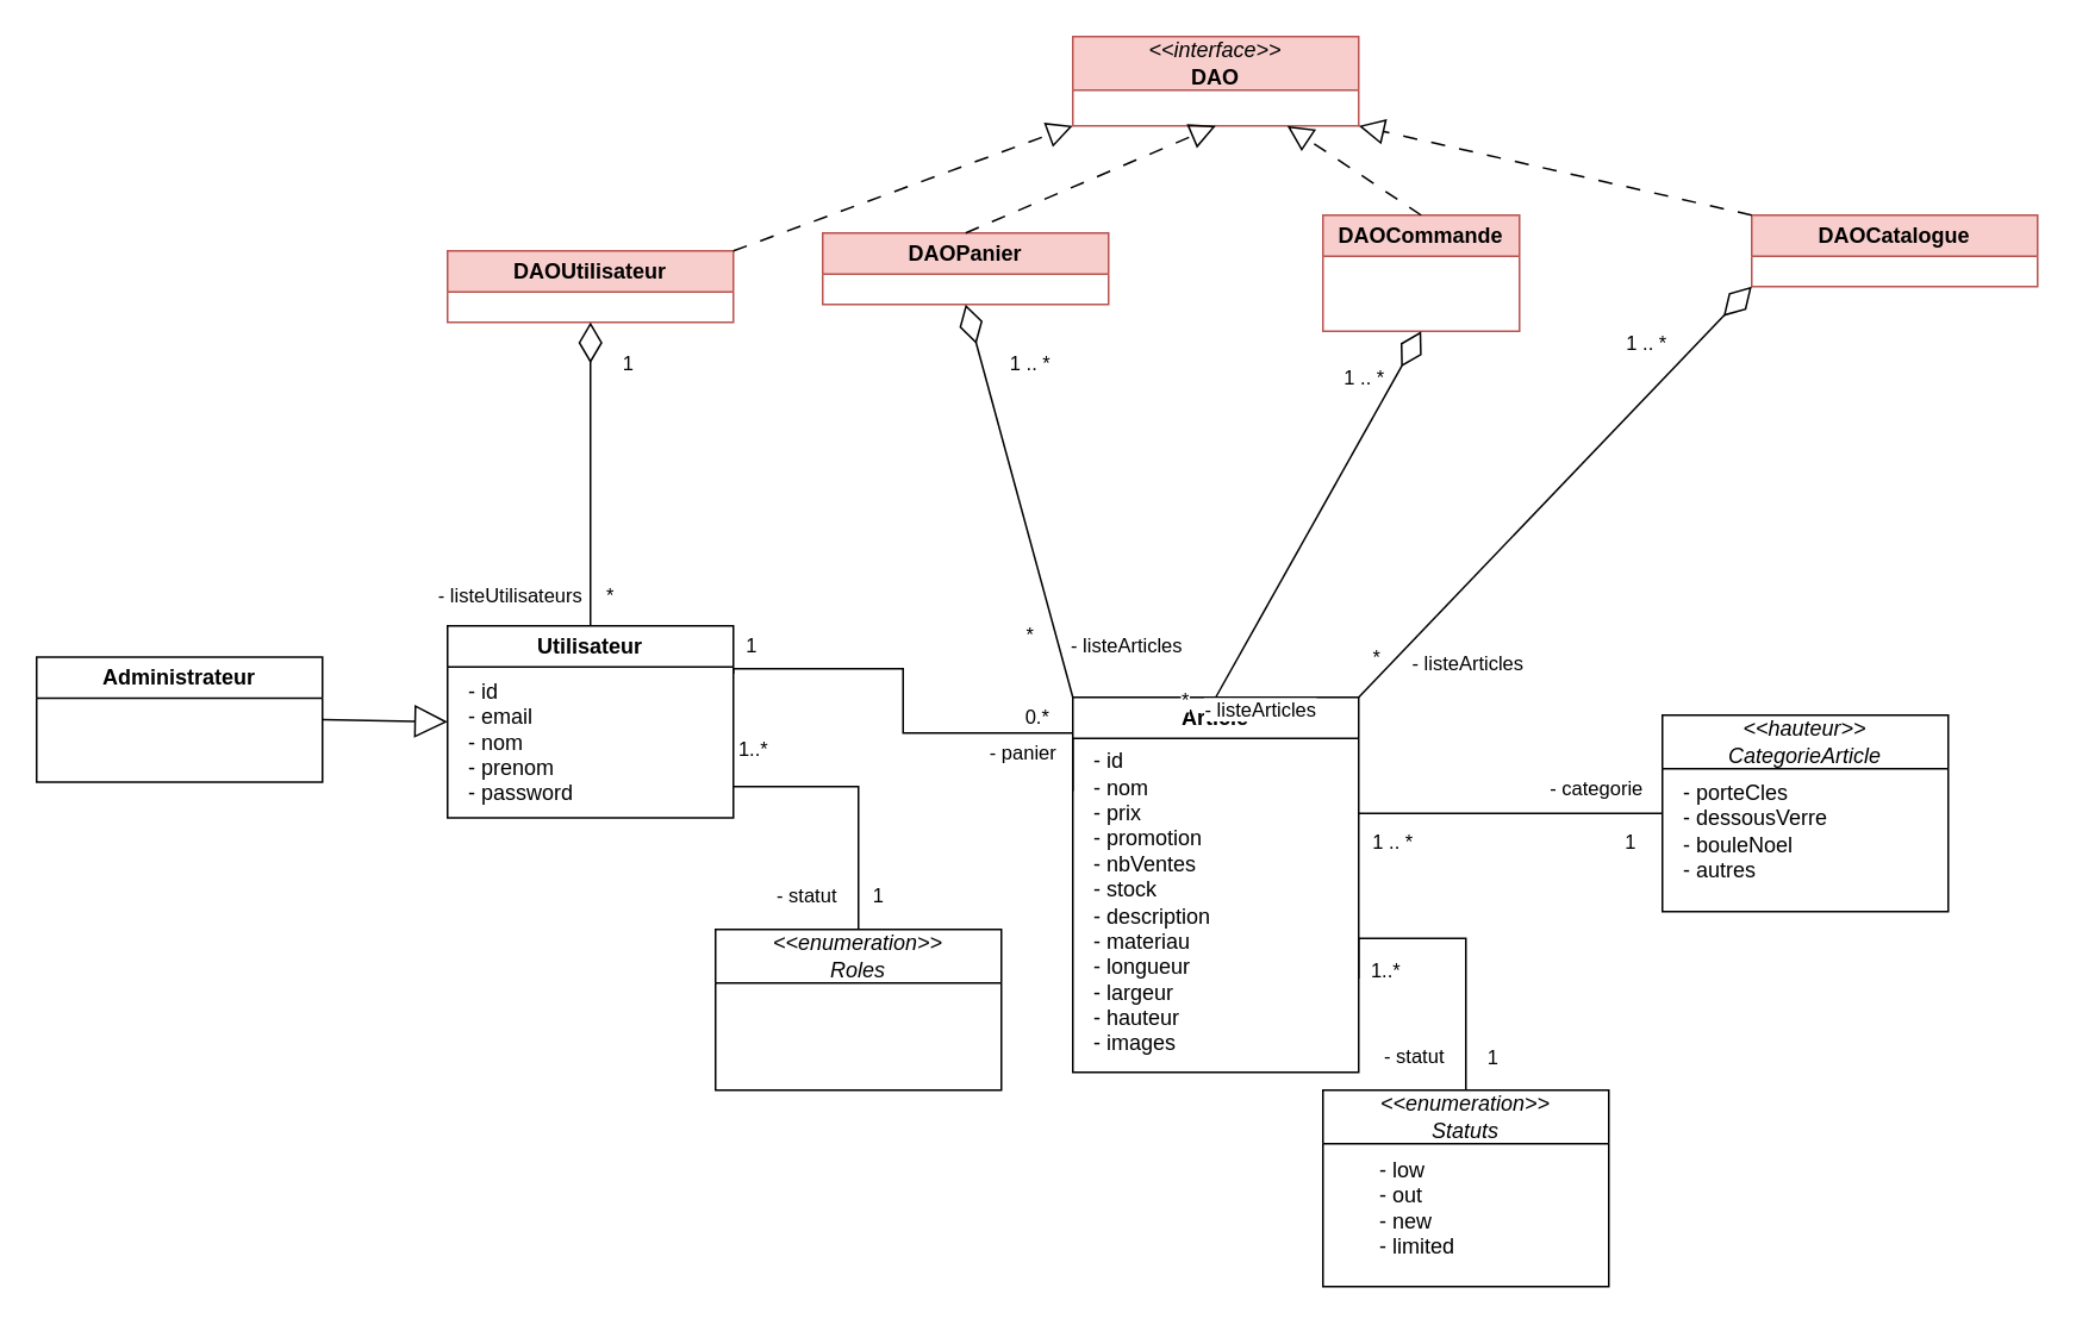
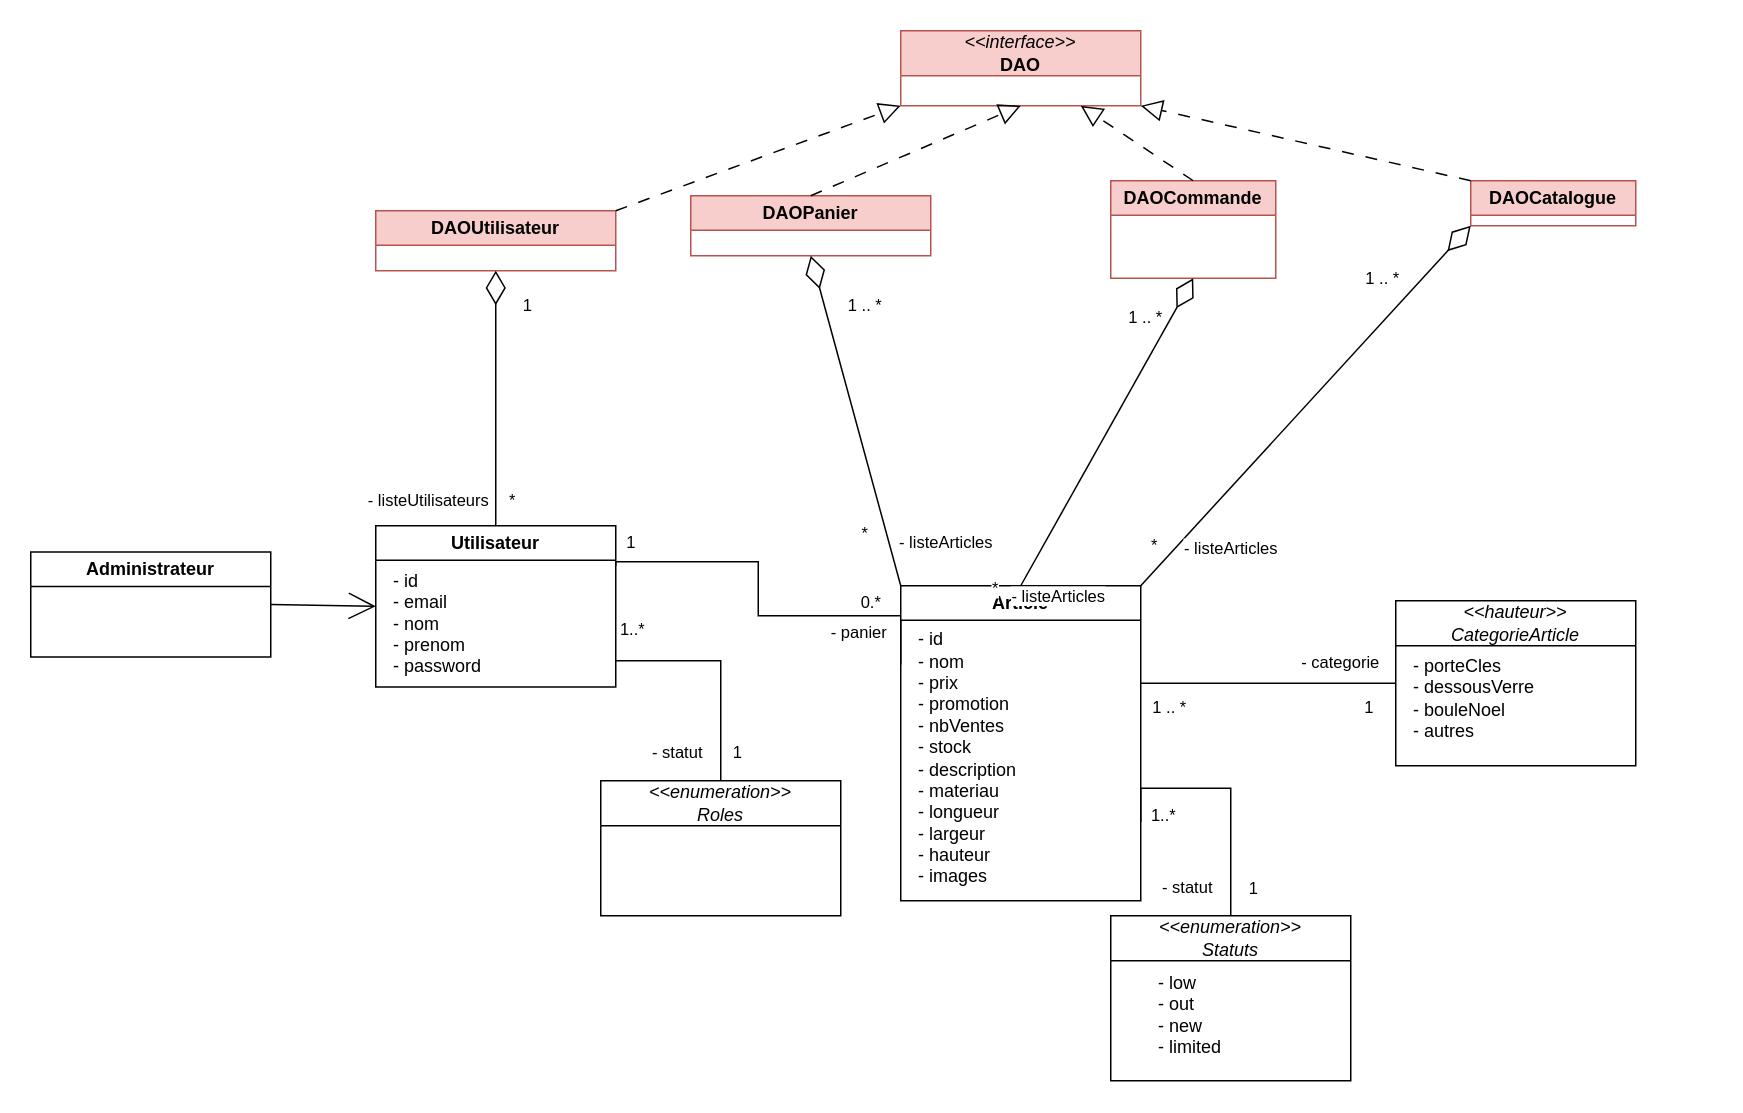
  <mxCell id="0" />
  <mxCell id="1" parent="0" />
  <mxCell id="2" style="edgeStyle=orthogonalEdgeStyle;rounded=0;orthogonalLoop=1;jettySize=auto;html=1;exitX=1;exitY=0.25;exitDx=0;exitDy=0;entryX=0;entryY=0.25;entryDx=0;entryDy=0;endArrow=none;endFill=0;" parent="1" source="5" target="10" edge="1"><mxGeometry relative="1" as="geometry"><Array as="points"><mxPoint x="505" y="374" /><mxPoint x="505" y="410" /><mxPoint x="600" y="410" /></Array></mxGeometry></mxCell>
  <mxCell id="3" value="1" style="edgeLabel;html=1;align=center;verticalAlign=middle;resizable=0;points=[];" parent="2" vertex="1" connectable="0"><mxGeometry x="-0.74" y="-1" relative="1" as="geometry"><mxPoint x="-22" y="-15" as="offset" /></mxGeometry></mxCell>
  <mxCell id="4" value="- panier" style="edgeLabel;html=1;align=center;verticalAlign=middle;resizable=0;points=[];" parent="2" vertex="1" connectable="0"><mxGeometry x="-0.478" y="2" relative="1" as="geometry"><mxPoint x="96" y="48" as="offset" /></mxGeometry></mxCell>
  <mxCell id="5" value="Utilisateur" style="swimlane;whiteSpace=wrap;html=1;" parent="1" vertex="1"><mxGeometry x="250" y="350" width="160" height="107.5" as="geometry" /></mxCell>
  <mxCell id="6" value="&lt;div&gt;&lt;br&gt;&lt;/div&gt;&lt;div&gt;- id &lt;br&gt;&lt;/div&gt;&lt;div align=&quot;left&quot;&gt;- email&lt;/div&gt;&lt;div align=&quot;left&quot;&gt;- nom&lt;/div&gt;&lt;div align=&quot;left&quot;&gt;- prenom&lt;/div&gt;&lt;div align=&quot;left&quot;&gt;- password&lt;br&gt;&lt;/div&gt;" style="text;html=1;align=left;verticalAlign=middle;resizable=0;points=[];autosize=1;strokeColor=none;fillColor=none;" parent="5" vertex="1"><mxGeometry x="10" y="7.5" width="80" height="100" as="geometry" /></mxCell>
  <mxCell id="7" value="Administrateur" style="swimlane;whiteSpace=wrap;html=1;" parent="1" vertex="1"><mxGeometry x="20" y="367.5" width="160" height="70" as="geometry" /></mxCell>
- <mxCell id="8" value="" style="endArrow=block;endSize=16;endFill=0;html=1;rounded=0;exitX=1;exitY=0.5;exitDx=0;exitDy=0;entryX=0;entryY=0.5;entryDx=0;entryDy=0;" parent="1" source="7" target="5" edge="1"><mxGeometry width="160" relative="1" as="geometry"><mxPoint x="310" y="515" as="sourcePoint" /><mxPoint x="470" y="515" as="targetPoint" /></mxGeometry></mxCell>
+ <mxCell id="8" value="" style="endArrow=open;endSize=16;endFill=0;html=1;rounded=0;exitX=1;exitY=0.5;exitDx=0;exitDy=0;entryX=0;entryY=0.5;entryDx=0;entryDy=0;" parent="1" source="7" target="5" edge="1"><mxGeometry width="160" relative="1" as="geometry"><mxPoint x="310" y="515" as="sourcePoint" /><mxPoint x="470" y="515" as="targetPoint" /></mxGeometry></mxCell>
  <mxCell id="9" style="edgeStyle=orthogonalEdgeStyle;rounded=0;orthogonalLoop=1;jettySize=auto;html=1;entryX=0.5;entryY=0;entryDx=0;entryDy=0;exitX=1;exitY=0.75;exitDx=0;exitDy=0;endArrow=none;endFill=0;" parent="1" source="10" target="29" edge="1"><mxGeometry relative="1" as="geometry"><Array as="points"><mxPoint x="820" y="525" /></Array></mxGeometry></mxCell>
  <mxCell id="10" value="Article" style="swimlane;whiteSpace=wrap;html=1;" parent="1" vertex="1"><mxGeometry x="600" y="390" width="160" height="210" as="geometry" /></mxCell>
  <mxCell id="11" value="- id&lt;br&gt;- nom&lt;br&gt;- prix&lt;br&gt;- promotion&lt;br&gt;- nbVentes&lt;br&gt;- stock&lt;br&gt;&lt;div&gt;- description&lt;/div&gt;&lt;div&gt;- materiau&lt;br&gt;&lt;/div&gt;- longueur&lt;br&gt;&lt;div&gt;- largeur&amp;nbsp;&lt;/div&gt;&lt;div&gt;- hauteur &lt;br&gt;&lt;/div&gt;- images" style="text;html=1;align=left;verticalAlign=middle;resizable=0;points=[];autosize=1;strokeColor=none;fillColor=none;" parent="10" vertex="1"><mxGeometry x="10" y="20" width="90" height="190" as="geometry" /></mxCell>
  <mxCell id="12" value="&lt;i style=&quot;font-weight: normal;&quot;&gt;&amp;lt;&amp;lt;hauteur&amp;gt;&amp;gt;&lt;br&gt;&lt;/i&gt;&lt;span style=&quot;font-weight: normal;&quot;&gt;&lt;i&gt;CategorieArticle&lt;/i&gt;&lt;/span&gt;" style="swimlane;whiteSpace=wrap;html=1;startSize=30;" parent="1" vertex="1"><mxGeometry x="930" y="400" width="160" height="110" as="geometry" /></mxCell>
  <mxCell id="13" value="- porteCles&lt;br&gt;- dessousVerre&lt;br&gt;- bouleNoel&lt;br&gt;- autres" style="text;html=1;align=left;verticalAlign=middle;resizable=0;points=[];autosize=1;strokeColor=none;fillColor=none;" parent="12" vertex="1"><mxGeometry x="10" y="30" width="100" height="70" as="geometry" /></mxCell>
  <mxCell id="14" value="" style="endArrow=none;html=1;rounded=0;entryX=0;entryY=0.5;entryDx=0;entryDy=0;exitX=1;exitY=0.5;exitDx=0;exitDy=0;" parent="1" target="12" edge="1"><mxGeometry width="50" height="50" relative="1" as="geometry"><mxPoint x="760" y="455" as="sourcePoint" /><mxPoint x="660" y="380" as="targetPoint" /></mxGeometry></mxCell>
  <mxCell id="15" value="- categorie" style="edgeLabel;html=1;align=center;verticalAlign=middle;resizable=0;points=[];" parent="14" vertex="1" connectable="0"><mxGeometry x="0.51" y="-1" relative="1" as="geometry"><mxPoint x="4" y="-16" as="offset" /></mxGeometry></mxCell>
  <mxCell id="16" value="1" style="edgeLabel;html=1;align=center;verticalAlign=middle;resizable=0;points=[];" parent="14" vertex="1" connectable="0"><mxGeometry x="0.743" y="-1" relative="1" as="geometry"><mxPoint x="3" y="14" as="offset" /></mxGeometry></mxCell>
  <mxCell id="17" value="1 .. *" style="edgeLabel;html=1;align=center;verticalAlign=middle;resizable=0;points=[];" parent="14" vertex="1" connectable="0"><mxGeometry x="-0.82" relative="1" as="geometry"><mxPoint x="3" y="15" as="offset" /></mxGeometry></mxCell>
  <mxCell id="18" value="DAOUtilisateur" style="swimlane;whiteSpace=wrap;html=1;fillColor=#f8cecc;strokeColor=#b85450;" parent="1" vertex="1"><mxGeometry x="250" y="140" width="160" height="40" as="geometry" /></mxCell>
  <mxCell id="19" value="" style="endArrow=diamondThin;html=1;rounded=0;exitX=0.5;exitY=0;exitDx=0;exitDy=0;endFill=0;entryX=0.5;entryY=1;entryDx=0;entryDy=0;strokeWidth=1;targetPerimeterSpacing=0;endSize=20;" parent="1" source="5" target="18" edge="1"><mxGeometry width="50" height="50" relative="1" as="geometry"><mxPoint x="440" y="250" as="sourcePoint" /><mxPoint x="440" y="40" as="targetPoint" /><Array as="points" /></mxGeometry></mxCell>
  <mxCell id="20" value="- listeUtilisateurs" style="edgeLabel;html=1;align=center;verticalAlign=middle;resizable=0;points=[];" parent="19" vertex="1" connectable="0"><mxGeometry x="0.274" relative="1" as="geometry"><mxPoint x="-46" y="90" as="offset" /></mxGeometry></mxCell>
  <mxCell id="21" value="*" style="edgeLabel;html=1;align=center;verticalAlign=middle;resizable=0;points=[];" parent="19" vertex="1" connectable="0"><mxGeometry x="0.198" relative="1" as="geometry"><mxPoint x="10" y="84" as="offset" /></mxGeometry></mxCell>
  <mxCell id="22" value="1" style="edgeLabel;html=1;align=center;verticalAlign=middle;resizable=0;points=[];" parent="19" vertex="1" connectable="0"><mxGeometry x="0.16" y="-2" relative="1" as="geometry"><mxPoint x="18" y="-49" as="offset" /></mxGeometry></mxCell>
  <mxCell id="23" value="" style="endArrow=block;dashed=1;endFill=0;endSize=12;html=1;rounded=0;entryX=0;entryY=1;entryDx=0;entryDy=0;exitX=1;exitY=0;exitDx=0;exitDy=0;dashPattern=8 8;" parent="1" source="18" edge="1"><mxGeometry width="160" relative="1" as="geometry"><mxPoint x="580" y="-70" as="sourcePoint" /><mxPoint x="600" y="70" as="targetPoint" /></mxGeometry></mxCell>
  <mxCell id="24" style="edgeStyle=orthogonalEdgeStyle;rounded=0;orthogonalLoop=1;jettySize=auto;html=1;exitX=0.5;exitY=0;exitDx=0;exitDy=0;endArrow=none;endFill=0;" parent="1" source="28" edge="1"><mxGeometry relative="1" as="geometry"><mxPoint x="410" y="440" as="targetPoint" /><Array as="points"><mxPoint x="480" y="440" /><mxPoint x="410" y="440" /></Array></mxGeometry></mxCell>
  <mxCell id="25" value="- statut" style="edgeLabel;html=1;align=center;verticalAlign=middle;resizable=0;points=[];" parent="24" vertex="1" connectable="0"><mxGeometry x="-0.761" y="-2" relative="1" as="geometry"><mxPoint x="-32" y="-2" as="offset" /></mxGeometry></mxCell>
  <mxCell id="26" value="1..*" style="edgeLabel;html=1;align=center;verticalAlign=middle;resizable=0;points=[];" parent="24" vertex="1" connectable="0"><mxGeometry x="-0.679" y="2" relative="1" as="geometry"><mxPoint x="-58" y="-78" as="offset" /></mxGeometry></mxCell>
  <mxCell id="27" value="1" style="edgeLabel;html=1;align=center;verticalAlign=middle;resizable=0;points=[];" parent="24" vertex="1" connectable="0"><mxGeometry x="-0.559" y="-2" relative="1" as="geometry"><mxPoint x="8" y="13" as="offset" /></mxGeometry></mxCell>
  <mxCell id="28" value="&lt;div&gt;&lt;i style=&quot;font-weight: normal;&quot;&gt;&amp;lt;&amp;lt;enumeration&amp;gt;&amp;gt;&lt;/i&gt;&lt;/div&gt;&lt;div&gt;&lt;i style=&quot;font-weight: normal;&quot;&gt;Roles&lt;/i&gt;&lt;/div&gt;" style="swimlane;whiteSpace=wrap;html=1;startSize=30;" parent="1" vertex="1"><mxGeometry x="400" y="520" width="160" height="90" as="geometry" /></mxCell>
  <mxCell id="29" value="&lt;div&gt;&lt;i style=&quot;font-weight: normal;&quot;&gt;&amp;lt;&amp;lt;enumeration&amp;gt;&amp;gt;&lt;/i&gt;&lt;/div&gt;&lt;div&gt;&lt;i style=&quot;font-weight: normal;&quot;&gt;Statuts&lt;br&gt;&lt;/i&gt;&lt;/div&gt;" style="swimlane;whiteSpace=wrap;html=1;startSize=30;" parent="1" vertex="1"><mxGeometry y="610" width="160" height="110" as="geometry" x="740" /></mxCell>
  <mxCell id="30" value="- low&lt;br&gt;&lt;div&gt;- out&lt;/div&gt;&lt;div&gt;- new&lt;/div&gt;&lt;div&gt;- limited&lt;br&gt;&lt;/div&gt;" style="text;html=1;align=left;verticalAlign=middle;resizable=0;points=[];autosize=1;strokeColor=none;fillColor=none;" parent="29" vertex="1"><mxGeometry x="30" y="31" width="70" height="70" as="geometry" /></mxCell>
  <mxCell id="31" value="- statut" style="edgeLabel;html=1;align=center;verticalAlign=middle;resizable=0;points=[];" parent="1" vertex="1" connectable="0"><mxGeometry x="790" y="590" as="geometry" /></mxCell>
  <mxCell id="32" value="1" style="edgeLabel;html=1;align=center;verticalAlign=middle;resizable=0;points=[];" parent="1" vertex="1" connectable="0"><mxGeometry x="840" y="580" as="geometry"><mxPoint x="-6" y="11" as="offset" /></mxGeometry></mxCell>
  <mxCell id="33" value="1..*" style="edgeLabel;html=1;align=center;verticalAlign=middle;resizable=0;points=[];" parent="1" vertex="1" connectable="0"><mxGeometry x="760" y="535" as="geometry"><mxPoint x="14" y="7" as="offset" /></mxGeometry></mxCell>
  <mxCell id="34" value="0.*" style="edgeLabel;html=1;align=center;verticalAlign=middle;resizable=0;points=[];" parent="1" vertex="1" connectable="0"><mxGeometry x="579.75" y="400" as="geometry" /></mxCell>
  <mxCell id="35" value="DAOPanier" style="swimlane;whiteSpace=wrap;html=1;fillColor=#f8cecc;strokeColor=#b85450;" parent="1" vertex="1"><mxGeometry x="460" y="130" width="160" height="40" as="geometry" /></mxCell>
  <mxCell id="36" value="" style="endArrow=diamondThin;html=1;rounded=0;exitX=0;exitY=0;exitDx=0;exitDy=0;endFill=0;entryX=0.5;entryY=1;entryDx=0;entryDy=0;strokeWidth=1;targetPerimeterSpacing=0;endSize=20;" parent="1" target="35" edge="1"><mxGeometry width="50" height="50" relative="1" as="geometry"><mxPoint x="600" y="390" as="sourcePoint" /><mxPoint x="610" y="320" as="targetPoint" /><Array as="points" /></mxGeometry></mxCell>
  <mxCell id="37" value="- listeArticles" style="edgeLabel;html=1;align=center;verticalAlign=middle;resizable=0;points=[];" parent="36" vertex="1" connectable="0"><mxGeometry x="0.274" relative="1" as="geometry"><mxPoint x="68" y="110" as="offset" /></mxGeometry></mxCell>
  <mxCell id="38" value="*" style="edgeLabel;html=1;align=center;verticalAlign=middle;resizable=0;points=[];" parent="36" vertex="1" connectable="0"><mxGeometry x="0.198" relative="1" as="geometry"><mxPoint x="12" y="97" as="offset" /></mxGeometry></mxCell>
  <mxCell id="39" value="1 .. *" style="edgeLabel;html=1;align=center;verticalAlign=middle;resizable=0;points=[];" parent="36" vertex="1" connectable="0"><mxGeometry x="0.489" relative="1" as="geometry"><mxPoint x="20" y="-23" as="offset" /></mxGeometry></mxCell>
- <mxCell id="40" value="DAOCatalogue" style="swimlane;whiteSpace=wrap;html=1;fillColor=#f8cecc;strokeColor=#b85450;" parent="1" vertex="1"><mxGeometry x="980" y="120" width="160" height="40" as="geometry" /></mxCell>
+ <mxCell id="40" value="DAOCatalogue" style="swimlane;whiteSpace=wrap;html=1;fillColor=#f8cecc;strokeColor=#b85450;" parent="1" vertex="1"><mxGeometry x="980" y="120" width="110" height="30" as="geometry" /></mxCell>
  <mxCell id="41" value="" style="endArrow=diamondThin;html=1;rounded=0;exitX=1;exitY=0;exitDx=0;exitDy=0;endFill=0;strokeWidth=1;targetPerimeterSpacing=0;endSize=20;entryX=0;entryY=1;entryDx=0;entryDy=0;snapToPoint=0;" parent="1" target="40" edge="1"><mxGeometry width="50" height="50" relative="1" as="geometry"><mxPoint x="760" y="390" as="sourcePoint" /><mxPoint x="940" y="200" as="targetPoint" /><Array as="points" /></mxGeometry></mxCell>
  <mxCell id="42" value="- listeArticles" style="edgeLabel;html=1;align=center;verticalAlign=middle;resizable=0;points=[];" parent="41" vertex="1" connectable="0"><mxGeometry x="0.274" relative="1" as="geometry"><mxPoint x="-80" y="127" as="offset" /></mxGeometry></mxCell>
  <mxCell id="43" value="*" style="edgeLabel;html=1;align=center;verticalAlign=middle;resizable=0;points=[];" parent="41" vertex="1" connectable="0"><mxGeometry x="0.198" relative="1" as="geometry"><mxPoint x="-123" y="116" as="offset" /></mxGeometry></mxCell>
  <mxCell id="44" value="1 .. *" style="edgeLabel;html=1;align=center;verticalAlign=middle;resizable=0;points=[];" parent="41" vertex="1" connectable="0"><mxGeometry x="0.489" relative="1" as="geometry"><mxPoint x="-3" y="-27" as="offset" /></mxGeometry></mxCell>
  <mxCell id="45" value="&lt;i style=&quot;font-weight: normal;&quot;&gt;&amp;lt;&amp;lt;interface&amp;gt;&amp;gt;&lt;br&gt;&lt;/i&gt;DAO" style="swimlane;whiteSpace=wrap;html=1;fillColor=#f8cecc;strokeColor=#b85450;startSize=30;" parent="1" vertex="1"><mxGeometry x="600" y="20" width="160" height="50" as="geometry" /></mxCell>
  <mxCell id="46" value="" style="endArrow=block;dashed=1;endFill=0;endSize=12;html=1;rounded=0;entryX=0.5;entryY=1;entryDx=0;entryDy=0;exitX=0.5;exitY=0;exitDx=0;exitDy=0;dashPattern=8 8;" parent="1" source="35" target="45" edge="1"><mxGeometry width="160" relative="1" as="geometry"><mxPoint x="650" y="-30" as="sourcePoint" /><mxPoint x="810" y="-30" as="targetPoint" /></mxGeometry></mxCell>
  <mxCell id="47" value="" style="endArrow=block;dashed=1;endFill=0;endSize=12;html=1;rounded=0;entryX=1;entryY=1;entryDx=0;entryDy=0;exitX=0;exitY=0;exitDx=0;exitDy=0;dashPattern=8 8;" parent="1" source="40" target="45" edge="1"><mxGeometry width="160" relative="1" as="geometry"><mxPoint x="790" y="-80" as="sourcePoint" /><mxPoint x="790" y="-260" as="targetPoint" /></mxGeometry></mxCell>
  <mxCell id="48" value="DAOCommande" style="swimlane;whiteSpace=wrap;html=1;fillColor=#f8cecc;strokeColor=#b85450;startSize=23;" parent="1" vertex="1"><mxGeometry x="740" y="120" width="110" height="65" as="geometry" /></mxCell>
  <mxCell id="49" value="" style="endArrow=diamondThin;html=1;rounded=0;exitX=0.5;exitY=0;exitDx=0;exitDy=0;endFill=0;strokeWidth=1;targetPerimeterSpacing=0;endSize=20;entryX=0.5;entryY=1;entryDx=0;entryDy=0;snapToPoint=0;" parent="1" target="48" edge="1"><mxGeometry width="50" height="50" relative="1" as="geometry"><mxPoint x="680" y="390" as="sourcePoint" /><mxPoint x="990" y="170" as="targetPoint" /><Array as="points" /></mxGeometry></mxCell>
  <mxCell id="50" value="- listeArticles" style="edgeLabel;html=1;align=center;verticalAlign=middle;resizable=0;points=[];" parent="49" vertex="1" connectable="0"><mxGeometry x="0.274" relative="1" as="geometry"><mxPoint x="-49" y="137" as="offset" /></mxGeometry></mxCell>
  <mxCell id="51" value="*" style="edgeLabel;html=1;align=center;verticalAlign=middle;resizable=0;points=[];" parent="49" vertex="1" connectable="0"><mxGeometry x="0.198" relative="1" as="geometry"><mxPoint x="-86" y="124" as="offset" /></mxGeometry></mxCell>
  <mxCell id="52" value="1 .. *" style="edgeLabel;html=1;align=center;verticalAlign=middle;resizable=0;points=[];" parent="49" vertex="1" connectable="0"><mxGeometry x="0.489" relative="1" as="geometry"><mxPoint x="-3" y="-27" as="offset" /></mxGeometry></mxCell>
  <mxCell id="53" value="" style="endArrow=block;dashed=1;endFill=0;endSize=12;html=1;rounded=0;entryX=0.75;entryY=1;entryDx=0;entryDy=0;exitX=0.5;exitY=0;exitDx=0;exitDy=0;dashPattern=8 8;" parent="1" source="48" target="45" edge="1"><mxGeometry width="160" relative="1" as="geometry"><mxPoint x="990" y="130" as="sourcePoint" /><mxPoint x="770" y="80" as="targetPoint" /></mxGeometry></mxCell>
